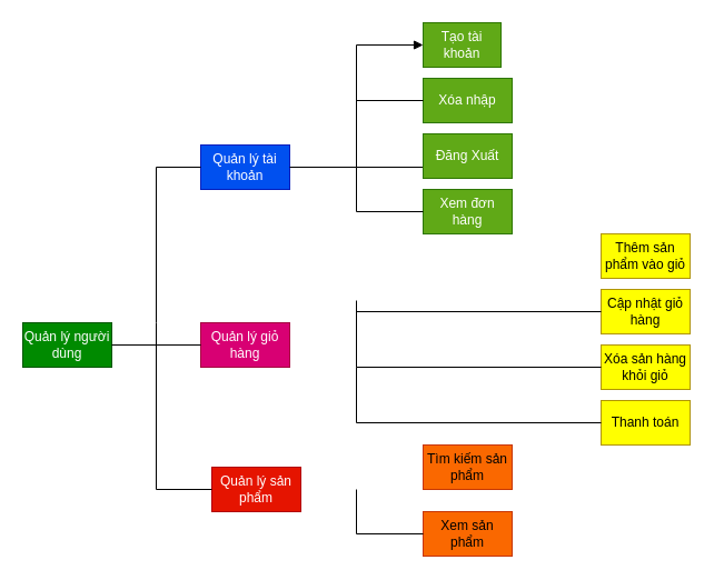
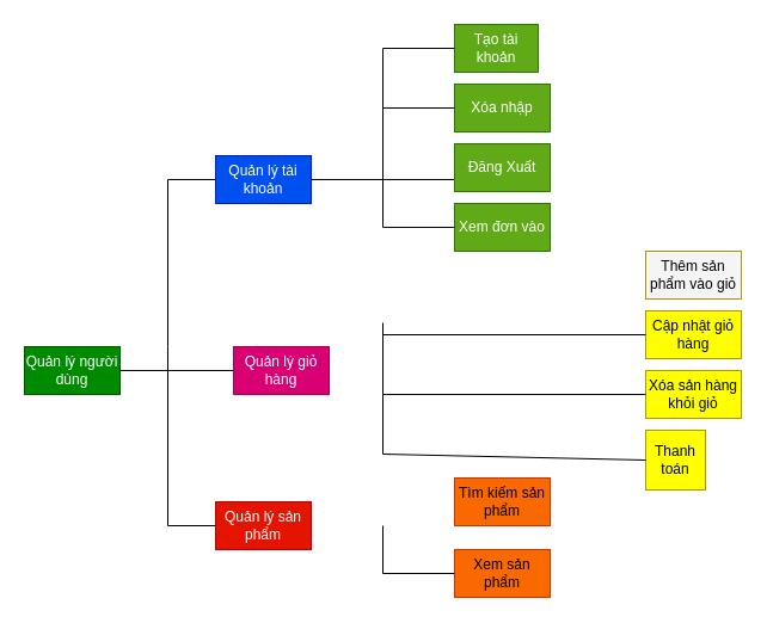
  <mxCell id="0" />
  <mxCell id="1" parent="0" />
  <mxCell id="2" value="Quản lý người dùng" style="rounded=0;whiteSpace=wrap;html=1;fillColor=#008a00;fontColor=#ffffff;strokeColor=#005700;" parent="1" vertex="1"><mxGeometry x="20" y="290" width="80" height="40" as="geometry" /></mxCell>
  <mxCell id="3" value="Quản lý tài khoản" style="rounded=0;whiteSpace=wrap;html=1;fillColor=#0050ef;fontColor=#ffffff;strokeColor=#001DBC;" parent="1" vertex="1"><mxGeometry x="180" y="130" width="80" height="40" as="geometry" /></mxCell>
- <mxCell id="4" value="Quản lý giỏ hàng" style="rounded=0;whiteSpace=wrap;html=1;fillColor=#d80073;fontColor=#ffffff;strokeColor=#A50040;" parent="1" vertex="1"><mxGeometry x="180" y="290" width="80" height="40" as="geometry" /></mxCell>
- <mxCell id="5" value="Quản lý sản phẩm" style="rounded=0;whiteSpace=wrap;html=1;fillColor=#e51400;fontColor=#ffffff;strokeColor=#B20000;" parent="1" vertex="1"><mxGeometry x="190" y="420" width="80" height="40" as="geometry" /></mxCell>
+ <mxCell id="4" value="Quản lý giỏ hàng" style="rounded=0;whiteSpace=wrap;html=1;fillColor=#d80073;fontColor=#ffffff;strokeColor=#A50040;" parent="1" vertex="1"><mxGeometry x="195" y="290" width="80" height="40" as="geometry" /></mxCell>
+ <mxCell id="5" value="Quản lý sản phẩm" style="rounded=0;whiteSpace=wrap;html=1;fillColor=#e51400;fontColor=#ffffff;strokeColor=#B20000;" parent="1" vertex="1"><mxGeometry x="180" y="420" width="80" height="40" as="geometry" /></mxCell>
  <mxCell id="6" value="" style="endArrow=none;html=1;rounded=0;entryX=0;entryY=0.5;entryDx=0;entryDy=0;exitX=0;exitY=0.5;exitDx=0;exitDy=0;" parent="1" target="5" edge="1" source="3"><mxGeometry width="50" height="50" relative="1" as="geometry"><mxPoint x="140" y="270" as="sourcePoint" /><mxPoint x="160" y="330" as="targetPoint" /><Array as="points"><mxPoint x="140" y="150" /><mxPoint x="140" y="290" /><mxPoint x="140" y="440" /></Array></mxGeometry></mxCell>
  <mxCell id="7" value="" style="endArrow=none;html=1;rounded=0;entryX=0;entryY=0.5;entryDx=0;entryDy=0;" parent="1" target="4" edge="1"><mxGeometry width="50" height="50" relative="1" as="geometry"><mxPoint x="140" y="310" as="sourcePoint" /><mxPoint x="240" y="210" as="targetPoint" /></mxGeometry></mxCell>
  <mxCell id="8" value="Tạo tài khoản" style="rounded=0;whiteSpace=wrap;html=1;fillColor=#60a917;strokeColor=#2D7600;fontColor=#ffffff;" parent="1" vertex="1"><mxGeometry x="380" y="20" width="70" height="40" as="geometry" /></mxCell>
  <mxCell id="9" value="Xóa nhập" style="rounded=0;whiteSpace=wrap;html=1;fillColor=#60a917;fontColor=#ffffff;strokeColor=#2D7600;" parent="1" vertex="1"><mxGeometry x="380" y="70" width="80" height="40" as="geometry" /></mxCell>
- <mxCell id="10" value="Thêm sản phẩm vào giỏ" style="rounded=0;whiteSpace=wrap;html=1;fillColor=#FFFF00;fontColor=#000000;strokeColor=#B09500;" parent="1" vertex="1"><mxGeometry x="540" y="210" width="80" height="40" as="geometry" /></mxCell>
+ <mxCell id="10" value="Thêm sản phẩm vào giỏ" style="rounded=0;whiteSpace=wrap;html=1;fillColor=#f5f5f5;fontColor=#000000;strokeColor=#B09500;" parent="1" vertex="1"><mxGeometry x="540" y="210" width="80" height="40" as="geometry" /></mxCell>
  <mxCell id="11" value="Cập nhật giỏ hàng" style="rounded=0;whiteSpace=wrap;html=1;fillColor=#FFFF00;fontColor=#000000;strokeColor=#B09500;" parent="1" vertex="1"><mxGeometry x="540" y="260" width="80" height="40" as="geometry" /></mxCell>
  <mxCell id="12" value="Tìm kiếm sản phẩm" style="rounded=0;whiteSpace=wrap;html=1;fillColor=#fa6800;fontColor=#000000;strokeColor=#C73500;" parent="1" vertex="1"><mxGeometry x="380" y="400" width="80" height="40" as="geometry" /></mxCell>
  <mxCell id="13" value="Xem sản phẩm" style="rounded=0;whiteSpace=wrap;html=1;fillColor=#fa6800;fontColor=#000000;strokeColor=#C73500;" parent="1" vertex="1"><mxGeometry x="380" y="460" width="80" height="40" as="geometry" /></mxCell>
- <mxCell id="14" value="Xem đơn hàng" style="rounded=0;whiteSpace=wrap;html=1;fillColor=#60a917;fontColor=#ffffff;strokeColor=#2D7600;" parent="1" vertex="1"><mxGeometry x="380" y="170" width="80" height="40" as="geometry" /></mxCell>
- <mxCell id="15" value="" style="endArrow=block;html=1;rounded=0;entryX=0;entryY=0.5;entryDx=0;entryDy=0;exitX=1;exitY=0.5;exitDx=0;exitDy=0;" parent="1" source="3" target="8" edge="1"><mxGeometry width="50" height="50" relative="1" as="geometry"><mxPoint x="220" y="90" as="sourcePoint" /><mxPoint x="270" y="40" as="targetPoint" /><Array as="points"><mxPoint x="320" y="150" /><mxPoint x="320" y="40" /></Array></mxGeometry></mxCell>
+ <mxCell id="14" value="Xem đơn vào" style="rounded=0;whiteSpace=wrap;html=1;fillColor=#60a917;fontColor=#ffffff;strokeColor=#2D7600;" parent="1" vertex="1"><mxGeometry x="380" y="170" width="80" height="40" as="geometry" /></mxCell>
+ <mxCell id="15" value="" style="endArrow=none;html=1;rounded=0;entryX=0;entryY=0.5;entryDx=0;entryDy=0;exitX=1;exitY=0.5;exitDx=0;exitDy=0;" parent="1" source="3" target="8" edge="1"><mxGeometry width="50" height="50" relative="1" as="geometry"><mxPoint x="220" y="90" as="sourcePoint" /><mxPoint x="270" y="40" as="targetPoint" /><Array as="points"><mxPoint x="320" y="150" /><mxPoint x="320" y="40" /></Array></mxGeometry></mxCell>
  <mxCell id="16" value="" style="endArrow=none;html=1;rounded=0;entryX=0;entryY=0.5;entryDx=0;entryDy=0;" parent="1" target="9" edge="1"><mxGeometry width="50" height="50" relative="1" as="geometry"><mxPoint x="320" y="90" as="sourcePoint" /><mxPoint x="380" y="70" as="targetPoint" /></mxGeometry></mxCell>
  <mxCell id="17" value="" style="endArrow=none;html=1;rounded=0;entryX=0;entryY=0.75;entryDx=0;entryDy=0;" parent="1" target="19" edge="1"><mxGeometry width="50" height="50" relative="1" as="geometry"><mxPoint x="320" y="150" as="sourcePoint" /><mxPoint x="360" y="150" as="targetPoint" /></mxGeometry></mxCell>
  <mxCell id="18" value="" style="endArrow=none;html=1;rounded=0;exitX=0;exitY=0.5;exitDx=0;exitDy=0;" parent="1" source="13" edge="1"><mxGeometry width="50" height="50" relative="1" as="geometry"><mxPoint x="290" y="510" as="sourcePoint" /><mxPoint x="320" y="440" as="targetPoint" /><Array as="points"><mxPoint x="320" y="480" /></Array></mxGeometry></mxCell>
  <mxCell id="19" value="Đăng Xuất" style="rounded=0;whiteSpace=wrap;html=1;fillColor=#60a917;fontColor=#ffffff;strokeColor=#2D7600;" vertex="1" parent="1"><mxGeometry x="380" y="120" width="80" height="40" as="geometry" /></mxCell>
  <mxCell id="20" value="" style="endArrow=none;html=1;rounded=0;exitX=0;exitY=0.5;exitDx=0;exitDy=0;" edge="1" parent="1" source="14"><mxGeometry width="50" height="50" relative="1" as="geometry"><mxPoint x="300" y="210" as="sourcePoint" /><mxPoint x="320" y="150" as="targetPoint" /><Array as="points"><mxPoint x="320" y="190" /></Array></mxGeometry></mxCell>
  <mxCell id="21" value="Xóa sản hàng khỏi giỏ" style="rounded=0;whiteSpace=wrap;html=1;fillColor=#FFFF00;fontColor=#000000;strokeColor=#B09500;" vertex="1" parent="1"><mxGeometry x="540" y="310" width="80" height="40" as="geometry" /></mxCell>
  <mxCell id="22" value="" style="endArrow=none;html=1;rounded=0;entryX=0;entryY=0.5;entryDx=0;entryDy=0;" edge="1" parent="1" target="21"><mxGeometry width="50" height="50" relative="1" as="geometry"><mxPoint x="320" y="270" as="sourcePoint" /><mxPoint x="440" y="250" as="targetPoint" /><Array as="points"><mxPoint x="320" y="330" /></Array></mxGeometry></mxCell>
  <mxCell id="23" value="" style="endArrow=none;html=1;rounded=0;entryX=0;entryY=0.5;entryDx=0;entryDy=0;" edge="1" parent="1" target="11"><mxGeometry width="50" height="50" relative="1" as="geometry"><mxPoint x="320" y="280" as="sourcePoint" /><mxPoint x="470" y="260" as="targetPoint" /></mxGeometry></mxCell>
- <mxCell id="24" value="Thanh toán" style="rounded=0;whiteSpace=wrap;html=1;fillColor=#FFFF00;fontColor=#000000;strokeColor=#B09500;" vertex="1" parent="1"><mxGeometry x="540" y="360" width="80" height="40" as="geometry" /></mxCell>
+ <mxCell id="24" value="Thanh toán" style="rounded=0;whiteSpace=wrap;html=1;fillColor=#FFFF00;fontColor=#000000;strokeColor=#B09500;" vertex="1" parent="1"><mxGeometry x="540" y="360" width="50" height="50" as="geometry" /></mxCell>
  <mxCell id="25" value="" style="endArrow=none;html=1;rounded=0;exitX=1;exitY=0.5;exitDx=0;exitDy=0;" edge="1" parent="1" source="2"><mxGeometry width="50" height="50" relative="1" as="geometry"><mxPoint x="110" y="280" as="sourcePoint" /><mxPoint x="140" y="310" as="targetPoint" /></mxGeometry></mxCell>
  <mxCell id="26" value="" style="endArrow=none;html=1;rounded=0;entryX=0;entryY=0.5;entryDx=0;entryDy=0;" edge="1" parent="1" target="24"><mxGeometry width="50" height="50" relative="1" as="geometry"><mxPoint x="320" y="330" as="sourcePoint" /><mxPoint x="410" y="350" as="targetPoint" /><Array as="points"><mxPoint x="320" y="380" /></Array></mxGeometry></mxCell>
